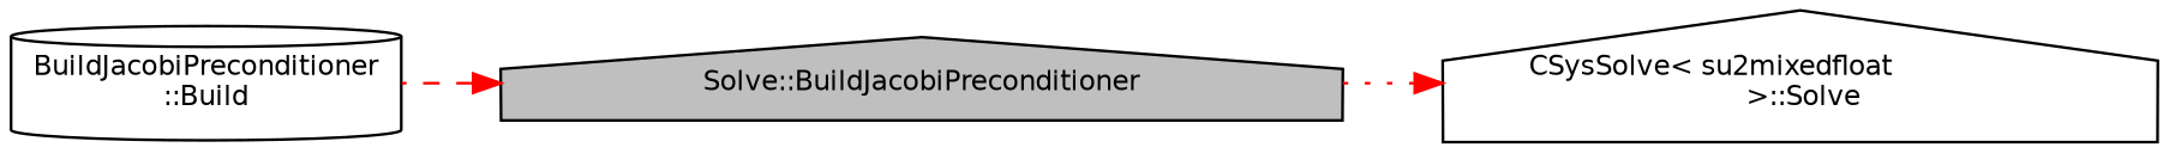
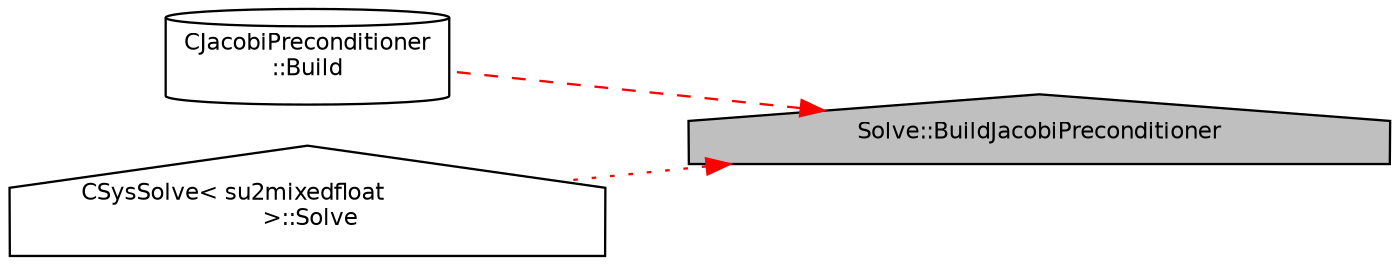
  digraph {
    rankdir=RL
    node [color=black fillcolor=white fontname=Helvetica fontsize=10 shape=house style=filled]
    edge [color=red dir=back fontname=Helvetica fontsize=10 labelfontname=Helvetica labelfontsize=10]
    n1 [fillcolor=grey75 fontcolor=black height=0.2 label="Solve::BuildJacobiPreconditioner" width=0.4]
-   n2 [height=0.2 label="BuildJacobiPreconditioner\l::Build" shape=cylinder width=0.4]
+   n2 [height=0.2 label="CJacobiPreconditioner\l::Build" shape=cylinder width=0.4]
    n3 [height=0.2 label="CSysSolve\< su2mixedfloat\l \>::Solve" width=0.4]
    n1 -> n2 [style=dashed]
-   n3 -> n1 [style=dotted]
+   n1 -> n3 [style=dotted]
  }
